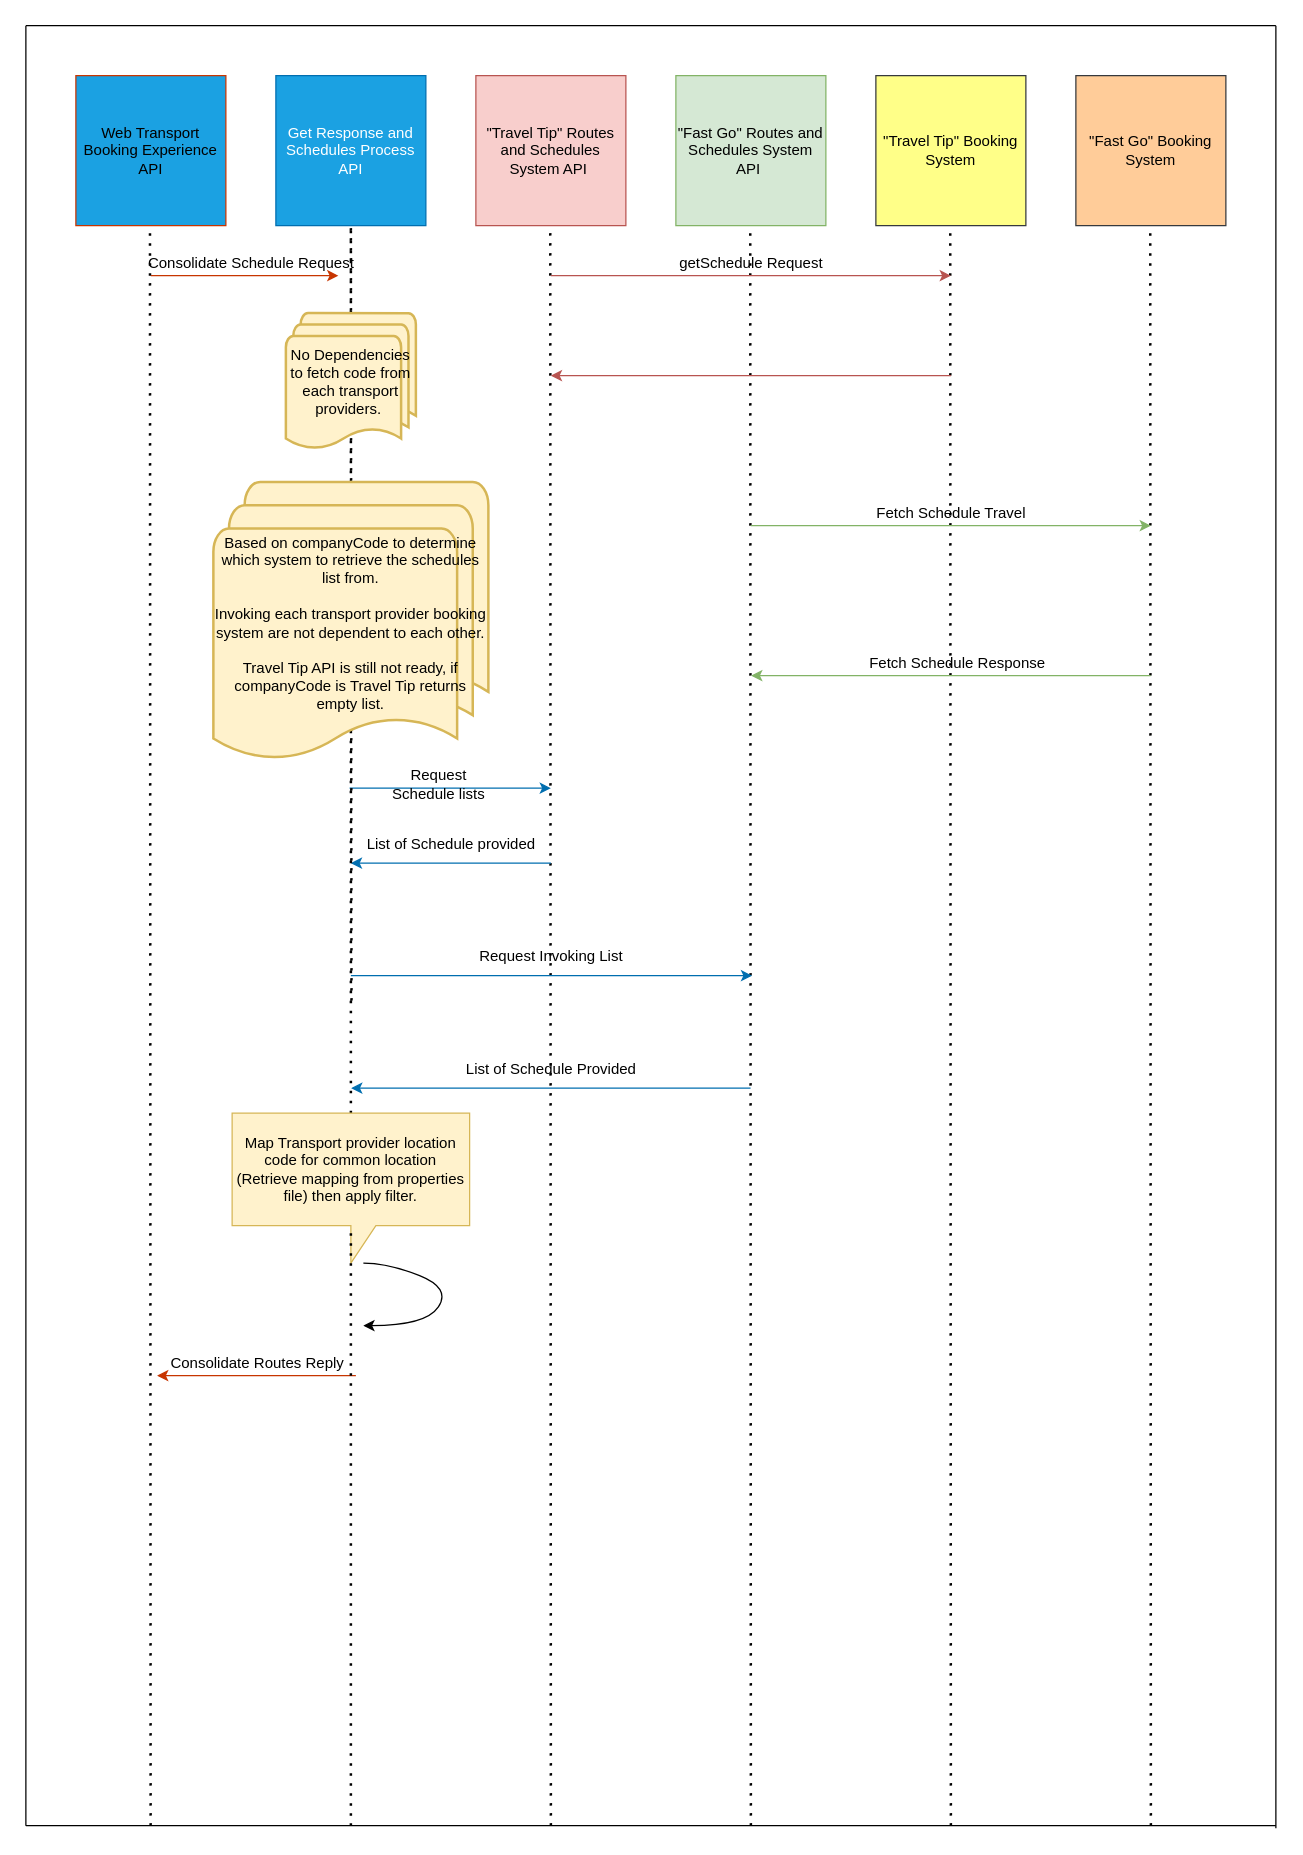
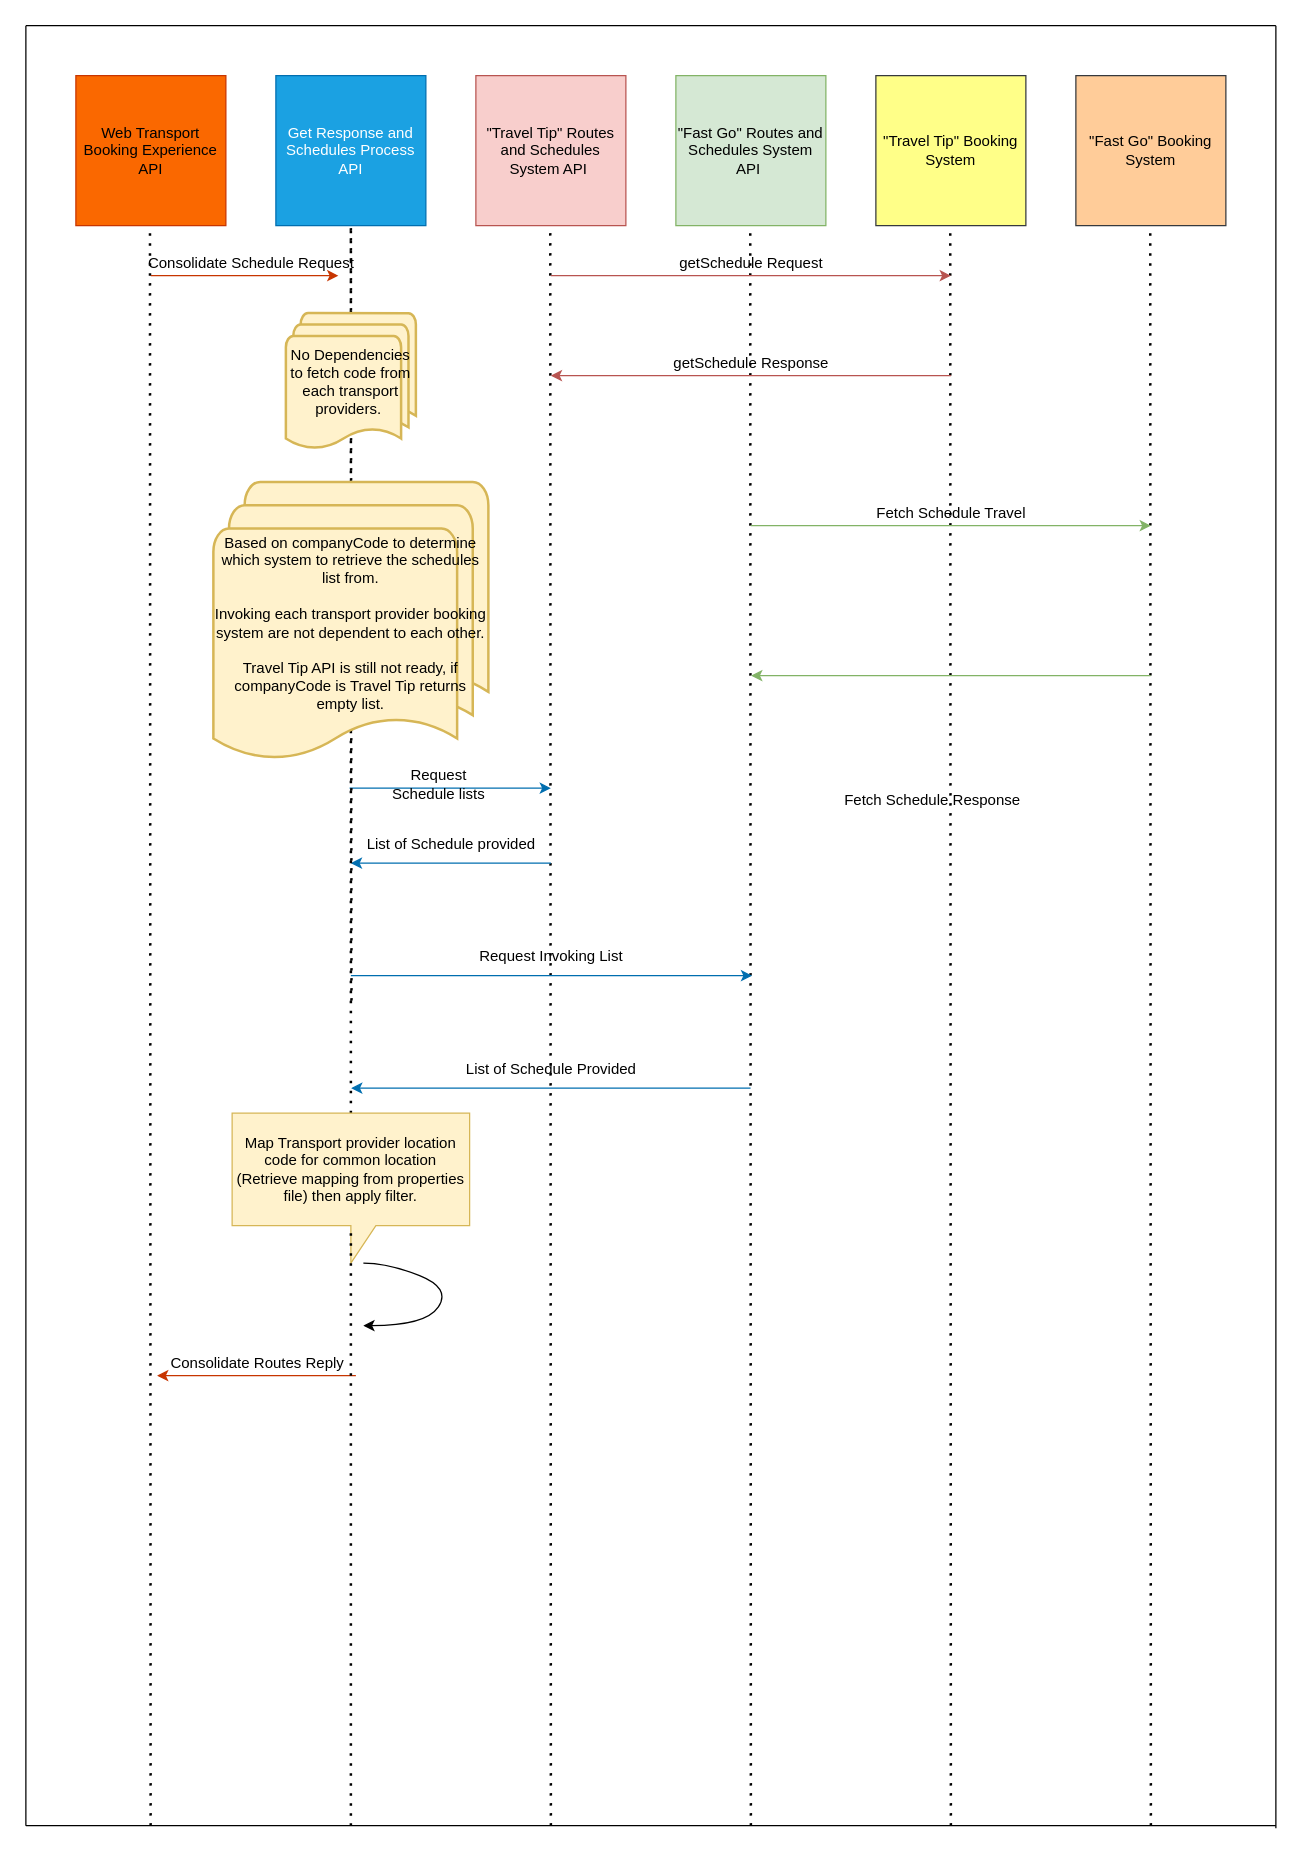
  <mxCell id="0" />
  <mxCell id="1" parent="0" />
  <mxCell id="2" value="" style="endArrow=none;html=1;rounded=0;" edge="1" parent="1"><mxGeometry width="50" height="50" relative="1" as="geometry"><mxPoint x="20" y="1460" as="sourcePoint" /><mxPoint x="20" y="20" as="targetPoint" /></mxGeometry></mxCell>
  <mxCell id="3" value="" style="endArrow=none;html=1;rounded=0;" edge="1" parent="1"><mxGeometry width="50" height="50" relative="1" as="geometry"><mxPoint x="20" y="1460.003" as="sourcePoint" /><mxPoint x="1020" y="1460" as="targetPoint" /></mxGeometry></mxCell>
  <mxCell id="4" value="" style="endArrow=none;html=1;rounded=0;" edge="1" parent="1"><mxGeometry width="50" height="50" relative="1" as="geometry"><mxPoint x="1020" y="1462" as="sourcePoint" /><mxPoint x="1020" y="20" as="targetPoint" /></mxGeometry></mxCell>
  <mxCell id="5" value="" style="endArrow=none;html=1;rounded=0;" edge="1" parent="1"><mxGeometry width="50" height="50" relative="1" as="geometry"><mxPoint x="20" y="20.003" as="sourcePoint" /><mxPoint x="1020" y="20" as="targetPoint" /></mxGeometry></mxCell>
- <mxCell id="6" value="Web Transport Booking Experience API" style="whiteSpace=wrap;html=1;aspect=fixed;fillColor=#1ba1e2;fontColor=#000000;strokeColor=#C73500;" vertex="1" parent="1"><mxGeometry x="60" y="60" width="120" height="120" as="geometry" /></mxCell>
+ <mxCell id="6" value="Web Transport Booking Experience API" style="whiteSpace=wrap;html=1;aspect=fixed;fillColor=#fa6800;fontColor=#000000;strokeColor=#C73500;" vertex="1" parent="1"><mxGeometry x="60" y="60" width="120" height="120" as="geometry" /></mxCell>
  <mxCell id="7" value="Get Response and Schedules Process API" style="whiteSpace=wrap;html=1;aspect=fixed;fillColor=#1ba1e2;fontColor=#ffffff;strokeColor=#006EAF;" vertex="1" parent="1"><mxGeometry x="220" y="60" width="120" height="120" as="geometry" /></mxCell>
  <mxCell id="8" value="&quot;Travel Tip&quot; Booking System" style="whiteSpace=wrap;html=1;aspect=fixed;fillColor=#ffff88;strokeColor=#36393d;" vertex="1" parent="1"><mxGeometry x="700" y="60" width="120" height="120" as="geometry" /></mxCell>
  <mxCell id="9" value="&lt;span&gt;&quot;Fast Go&quot; Booking System&lt;/span&gt;" style="whiteSpace=wrap;html=1;aspect=fixed;fillColor=#ffcc99;strokeColor=#36393d;" vertex="1" parent="1"><mxGeometry x="860" y="60" width="120" height="120" as="geometry" /></mxCell>
  <mxCell id="10" value="&lt;span&gt;&quot;Fast Go&quot; Routes and Schedules System API&amp;nbsp;&lt;/span&gt;" style="whiteSpace=wrap;html=1;aspect=fixed;fillColor=#d5e8d4;strokeColor=#82b366;" vertex="1" parent="1"><mxGeometry x="540" y="60" width="120" height="120" as="geometry" /></mxCell>
  <mxCell id="11" value="&quot;Travel Tip&quot; Routes and Schedules System API&amp;nbsp;" style="whiteSpace=wrap;html=1;aspect=fixed;fillColor=#f8cecc;strokeColor=#b85450;" vertex="1" parent="1"><mxGeometry x="380" y="60" width="120" height="120" as="geometry" /></mxCell>
  <mxCell id="12" value="" style="endArrow=none;dashed=1;html=1;dashPattern=1 3;strokeWidth=2;rounded=0;" edge="1" parent="1"><mxGeometry width="50" height="50" relative="1" as="geometry"><mxPoint x="119.79" y="1460" as="sourcePoint" /><mxPoint x="119.29" y="180" as="targetPoint" /><Array as="points"><mxPoint x="119.29" y="220" /></Array></mxGeometry></mxCell>
  <mxCell id="13" value="" style="endArrow=none;dashed=1;html=1;dashPattern=1 3;strokeWidth=2;rounded=0;startArrow=none;" edge="1" parent="1"><mxGeometry width="50" height="50" relative="1" as="geometry"><mxPoint x="440" y="1460" as="sourcePoint" /><mxPoint x="439.5" y="180" as="targetPoint" /><Array as="points" /></mxGeometry></mxCell>
  <mxCell id="14" value="" style="endArrow=none;dashed=1;html=1;dashPattern=1 3;strokeWidth=2;rounded=0;" edge="1" parent="1"><mxGeometry width="50" height="50" relative="1" as="geometry"><mxPoint x="600" y="1460" as="sourcePoint" /><mxPoint x="599.5" y="180" as="targetPoint" /><Array as="points"><mxPoint x="599.5" y="220" /></Array></mxGeometry></mxCell>
  <mxCell id="15" value="" style="endArrow=none;dashed=1;html=1;dashPattern=1 3;strokeWidth=2;rounded=0;" edge="1" parent="1"><mxGeometry width="50" height="50" relative="1" as="geometry"><mxPoint x="760" y="1460" as="sourcePoint" /><mxPoint x="759.5" y="180" as="targetPoint" /><Array as="points"><mxPoint x="759.5" y="220" /></Array></mxGeometry></mxCell>
  <mxCell id="16" value="" style="endArrow=none;dashed=1;html=1;dashPattern=1 3;strokeWidth=2;rounded=0;" edge="1" parent="1"><mxGeometry width="50" height="50" relative="1" as="geometry"><mxPoint x="920" y="1460" as="sourcePoint" /><mxPoint x="919.5" y="180" as="targetPoint" /><Array as="points"><mxPoint x="919.5" y="220" /></Array></mxGeometry></mxCell>
  <mxCell id="17" value="" style="endArrow=classic;html=1;rounded=0;fillColor=#fa6800;strokeColor=#C73500;" edge="1" parent="1"><mxGeometry relative="1" as="geometry"><mxPoint x="120" y="220" as="sourcePoint" /><mxPoint x="270" y="220" as="targetPoint" /></mxGeometry></mxCell>
  <mxCell id="18" value="" style="endArrow=classic;html=1;rounded=0;fillColor=#f8cecc;strokeColor=#b85450;" edge="1" parent="1"><mxGeometry relative="1" as="geometry"><mxPoint x="760" y="300" as="sourcePoint" /><mxPoint x="440" y="300" as="targetPoint" /></mxGeometry></mxCell>
  <mxCell id="19" value="" style="endArrow=classic;html=1;rounded=0;fillColor=#f8cecc;strokeColor=#b85450;" edge="1" parent="1"><mxGeometry relative="1" as="geometry"><mxPoint x="440" y="220" as="sourcePoint" /><mxPoint x="760" y="220" as="targetPoint" /></mxGeometry></mxCell>
  <mxCell id="20" value="" style="endArrow=classic;html=1;rounded=0;fillColor=#1ba1e2;strokeColor=#006EAF;" edge="1" parent="1"><mxGeometry relative="1" as="geometry"><mxPoint x="280" y="780" as="sourcePoint" /><mxPoint x="601" y="780" as="targetPoint" /><Array as="points" /></mxGeometry></mxCell>
  <mxCell id="21" value="" style="endArrow=classic;html=1;rounded=0;fillColor=#1ba1e2;strokeColor=#006EAF;" edge="1" parent="1"><mxGeometry relative="1" as="geometry"><mxPoint x="440" y="690" as="sourcePoint" /><mxPoint x="280" y="690" as="targetPoint" /><Array as="points"><mxPoint x="350" y="690" /></Array></mxGeometry></mxCell>
  <mxCell id="22" value="" style="endArrow=classic;html=1;rounded=0;fillColor=#fa6800;strokeColor=#C73500;" edge="1" parent="1"><mxGeometry relative="1" as="geometry"><mxPoint x="284" y="1100" as="sourcePoint" /><mxPoint x="125" y="1100" as="targetPoint" /></mxGeometry></mxCell>
  <mxCell id="23" value="" style="endArrow=classic;html=1;rounded=0;fillColor=#1ba1e2;strokeColor=#006EAF;" edge="1" parent="1"><mxGeometry relative="1" as="geometry"><mxPoint x="279" y="630" as="sourcePoint" /><mxPoint x="440" y="630" as="targetPoint" /></mxGeometry></mxCell>
  <mxCell id="24" value="" style="endArrow=classic;html=1;rounded=0;fillColor=#1ba1e2;strokeColor=#006EAF;" edge="1" parent="1"><mxGeometry relative="1" as="geometry"><mxPoint x="599.75" y="870" as="sourcePoint" /><mxPoint x="280.25" y="870" as="targetPoint" /></mxGeometry></mxCell>
  <mxCell id="25" value="" style="endArrow=classic;html=1;rounded=0;fillColor=#d5e8d4;strokeColor=#82b366;" edge="1" parent="1"><mxGeometry relative="1" as="geometry"><mxPoint x="600" y="420" as="sourcePoint" /><mxPoint x="920" y="420" as="targetPoint" /></mxGeometry></mxCell>
  <mxCell id="26" value="" style="endArrow=classic;html=1;rounded=0;fillColor=#d5e8d4;strokeColor=#82b366;" edge="1" parent="1"><mxGeometry relative="1" as="geometry"><mxPoint x="919.75" y="540" as="sourcePoint" /><mxPoint x="600.25" y="540" as="targetPoint" /></mxGeometry></mxCell>
  <mxCell id="27" value="&lt;div style=&quot;line-height: 1.17&quot;&gt;Consolidate Schedule Request&lt;/div&gt;" style="text;html=1;align=center;verticalAlign=middle;resizable=0;points=[];autosize=1;strokeColor=none;fillColor=none;" vertex="1" parent="1"><mxGeometry x="105" y="195" width="190" height="30" as="geometry" /></mxCell>
  <mxCell id="28" value="Request" style="text;html=1;align=center;verticalAlign=middle;resizable=0;points=[];autosize=1;strokeColor=none;fillColor=none;" vertex="1" parent="1"><mxGeometry x="320" y="610" width="60" height="20" as="geometry" /></mxCell>
  <mxCell id="29" value="Schedule lists" style="text;html=1;align=center;verticalAlign=middle;resizable=0;points=[];autosize=1;strokeColor=none;fillColor=none;" vertex="1" parent="1"><mxGeometry x="300" y="620" width="100" height="30" as="geometry" /></mxCell>
  <mxCell id="30" value="List of Schedule provided" style="text;html=1;align=center;verticalAlign=middle;resizable=0;points=[];autosize=1;strokeColor=none;fillColor=none;" vertex="1" parent="1"><mxGeometry x="280" y="660" width="160" height="30" as="geometry" /></mxCell>
  <mxCell id="31" value="Request Invoking List" style="text;html=1;align=center;verticalAlign=middle;resizable=0;points=[];autosize=1;strokeColor=none;fillColor=none;" vertex="1" parent="1"><mxGeometry x="370" y="750" width="140" height="30" as="geometry" /></mxCell>
  <mxCell id="32" value="getSchedule Request" style="text;html=1;align=center;verticalAlign=middle;resizable=0;points=[];autosize=1;strokeColor=none;fillColor=none;" vertex="1" parent="1"><mxGeometry x="530" y="195" width="140" height="30" as="geometry" /></mxCell>
+ <mxCell id="33" value="getSchedule Response" style="text;html=1;align=center;verticalAlign=middle;resizable=0;points=[];autosize=1;strokeColor=none;fillColor=none;" vertex="1" parent="1"><mxGeometry x="525" y="275" width="150" height="30" as="geometry" /></mxCell>
  <mxCell id="34" value="Fetch Schedule Travel" style="text;html=1;align=center;verticalAlign=middle;resizable=0;points=[];autosize=1;strokeColor=none;fillColor=none;" vertex="1" parent="1"><mxGeometry x="685" y="395" width="150" height="30" as="geometry" /></mxCell>
- <mxCell id="35" value="Fetch Schedule Response" style="text;html=1;align=center;verticalAlign=middle;resizable=0;points=[];autosize=1;strokeColor=none;fillColor=none;" vertex="1" parent="1"><mxGeometry x="685" y="515" width="160" height="30" as="geometry" /></mxCell>
+ <mxCell id="35" value="Fetch Schedule Response" style="text;html=1;align=center;verticalAlign=middle;resizable=0;points=[];autosize=1;strokeColor=none;fillColor=none;" vertex="1" parent="1"><mxGeometry x="665" y="625" width="160" height="30" as="geometry" /></mxCell>
  <mxCell id="36" value="" style="curved=1;endArrow=classic;html=1;rounded=0;" edge="1" parent="1"><mxGeometry width="50" height="50" relative="1" as="geometry"><mxPoint x="290" y="1010" as="sourcePoint" /><mxPoint x="290" y="1060" as="targetPoint" /><Array as="points"><mxPoint x="310" y="1010" /><mxPoint x="360" y="1030" /><mxPoint x="340" y="1060" /></Array></mxGeometry></mxCell>
  <mxCell id="37" value="Consolidate Routes Reply" style="text;html=1;align=center;verticalAlign=middle;resizable=0;points=[];autosize=1;strokeColor=none;fillColor=none;" vertex="1" parent="1"><mxGeometry x="130" y="1080" width="150" height="20" as="geometry" /></mxCell>
  <mxCell id="38" value="List of Schedule Provided" style="text;html=1;align=center;verticalAlign=middle;resizable=0;points=[];autosize=1;strokeColor=none;fillColor=none;" vertex="1" parent="1"><mxGeometry x="360" y="840" width="160" height="30" as="geometry" /></mxCell>
  <mxCell id="39" value="" style="endArrow=none;dashed=1;html=1;dashPattern=1 3;strokeWidth=2;rounded=0;startArrow=none;" edge="1" parent="1" source="42"><mxGeometry width="50" height="50" relative="1" as="geometry"><mxPoint x="280" y="1460" as="sourcePoint" /><mxPoint x="280.488" y="800" as="targetPoint" /><Array as="points"><mxPoint x="280" y="180" /></Array></mxGeometry></mxCell>
  <mxCell id="40" value="Based on companyCode to determine which system to retrieve the schedules list from.&lt;br&gt;&lt;br&gt;Invoking each transport provider booking system are not dependent to each other.&lt;br&gt;&lt;br&gt;Travel Tip API is still not ready, if companyCode is Travel Tip returns empty list." style="strokeWidth=2;html=1;shape=mxgraph.flowchart.multi-document;whiteSpace=wrap;fillColor=#fff2cc;strokeColor=#d6b656;" vertex="1" parent="1"><mxGeometry x="170" y="385" width="220" height="225" as="geometry" /></mxCell>
  <mxCell id="41" value="No Dependencies to fetch code from each transport providers.&amp;nbsp;" style="strokeWidth=2;html=1;shape=mxgraph.flowchart.multi-document;whiteSpace=wrap;align=center;fillColor=#fff2cc;strokeColor=#d6b656;" vertex="1" parent="1"><mxGeometry x="228" y="250" width="104" height="110" as="geometry" /></mxCell>
  <mxCell id="42" value="Map Transport provider location code for common location (Retrieve mapping from properties file) then apply filter." style="shape=callout;whiteSpace=wrap;html=1;perimeter=calloutPerimeter;align=center;fillColor=#fff2cc;strokeColor=#d6b656;" vertex="1" parent="1"><mxGeometry x="185" y="890" width="190" height="120" as="geometry" /></mxCell>
  <mxCell id="43" value="" style="endArrow=none;dashed=1;html=1;dashPattern=1 3;strokeWidth=2;rounded=0;" edge="1" parent="1" target="42"><mxGeometry width="50" height="50" relative="1" as="geometry"><mxPoint x="280" y="1460" as="sourcePoint" /><mxPoint x="280.488" y="800" as="targetPoint" /><Array as="points" /></mxGeometry></mxCell>
